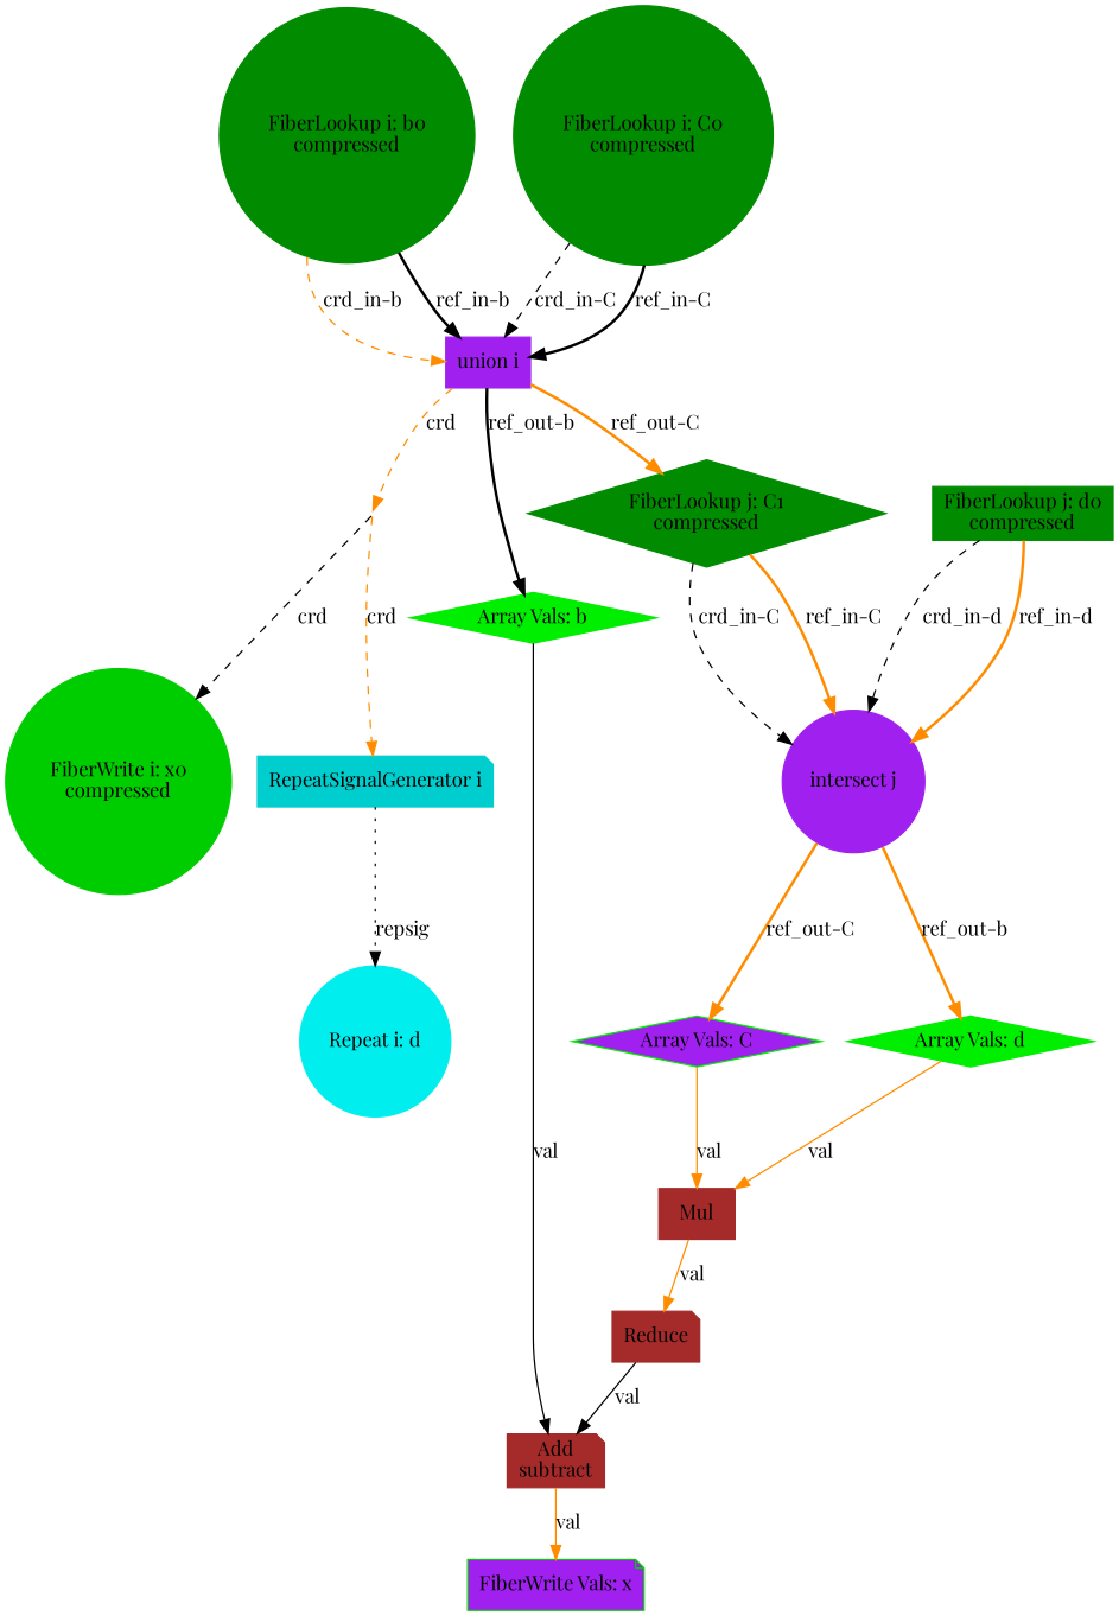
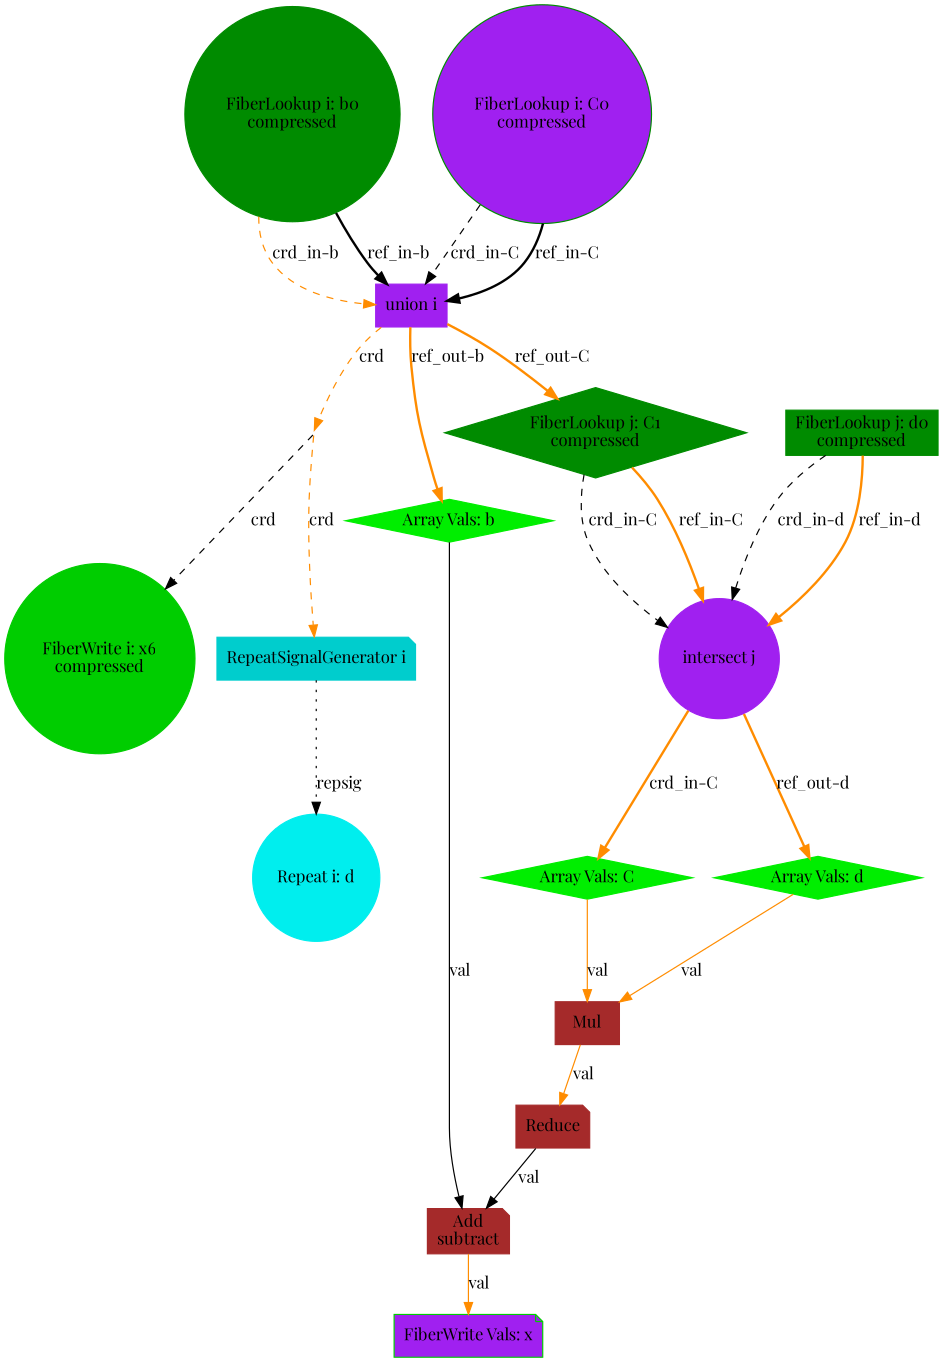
  digraph {
    fontname="Playfair Display"
    node [color=green4 fontname="Playfair Display" shape=circle style=filled type=fiberlookup]
    edge [color=darkorange fontname="Playfair Display" style=bold type=ref]
    n1 [format=compressed index=i label="FiberLookup i: b0\ncompressed" root=true src=true tensor=b]
    n2 [color=purple index=i label="union i" shape=box type=union]
    15 [shape=point style=invis type=broadcast color=""]
    n4 [color=green2 label="Array Vals: b" shape=diamond tensor=b type=arrayvals]
    n5 [format=compressed index=j label="FiberLookup j: C1\ncompressed" root=false shape=diamond src=true tensor=C]
-   n6 [color=green3 crdsize=b0_dim format=compressed index=i label="FiberWrite i: x0\ncompressed" segsize=2 sink=true tensor=x type=fiberwrite]
+   n6 [color=green3 crdsize=b0_dim format=compressed index=i label="FiberWrite i: x6\ncompressed" segsize=2 sink=true tensor=x type=fiberwrite]
    n7 [color=cyan3 index=i label="RepeatSignalGenerator i" shape=note type=repsiggen]
    n8 [color=brown label="Add\nsubtract" shape=note sub=1 type=add]
    n9 [color=purple index=j label="intersect j" type=intersect]
    n10 [color=cyan2 index=i label="Repeat i: d" root=true tensor=d type=repeat]
    n11 [format=compressed index=j label="FiberLookup j: d0\ncompressed" root=false shape=box src=true tensor=d]
-   n12 [color=green2 label="Array Vals: C" shape=diamond tensor=C type=arrayvals fillcolor=purple]
+   n12 [color=green2 label="Array Vals: C" shape=diamond tensor=C type=arrayvals]
    n13 [color=green2 label="Array Vals: d" shape=diamond tensor=d type=arrayvals]
    n14 [color=brown label=Mul shape=box type=mul]
    n15 [color=green3 fillcolor=purple label="FiberWrite Vals: x" shape=note sink=true tensor=x type=fiberwrite]
    n16 [color=brown label=Reduce shape=note type=reduce]
-   n17 [format=compressed index=i label="FiberLookup i: C0\ncompressed" root=true src=true tensor=C]
+   n17 [format=compressed index=i label="FiberLookup i: C0\ncompressed" root=true src=true tensor=C fillcolor=purple]
    n1 -> n2 [label="crd_in-b" style=dashed type=crd]
    n1 -> n2 [color=black label="ref_in-b"]
    n2 -> 15 [label=crd style=dashed type=crd]
-   n2 -> n4 [color=black label="ref_out-b"]
+   n2 -> n4 [label="ref_out-b"]
    n2 -> n5 [label="ref_out-C"]
    15 -> n6 [color=black label=crd style=dashed type=crd]
    15 -> n7 [label=crd style=dashed type=crd]
    n4 -> n8 [color=black label=val type=val style=""]
    n5 -> n9 [color=black label="crd_in-C" style=dashed type=crd]
    n5 -> n9 [label="ref_in-C"]
    n7 -> n10 [color=black label=repsig style=dotted type=repsig]
    n8 -> n15 [label=val type=val style=""]
-   n9 -> n12 [label="ref_out-C"]
-   n9 -> n13 [label="ref_out-b"]
+   n9 -> n12 [label="crd_in-C"]
+   n9 -> n13 [label="ref_out-d"]
    n11 -> n9 [color=black label="crd_in-d" style=dashed type=crd]
    n11 -> n9 [label="ref_in-d"]
    n12 -> n14 [label=val type=val style=""]
    n13 -> n14 [label=val type=val style=""]
    n14 -> n16 [label=val type=val style=""]
    n16 -> n8 [color=black label=val type=val style=""]
    n17 -> n2 [color=black label="crd_in-C" style=dashed type=crd]
    n17 -> n2 [color=black label="ref_in-C"]
  }
